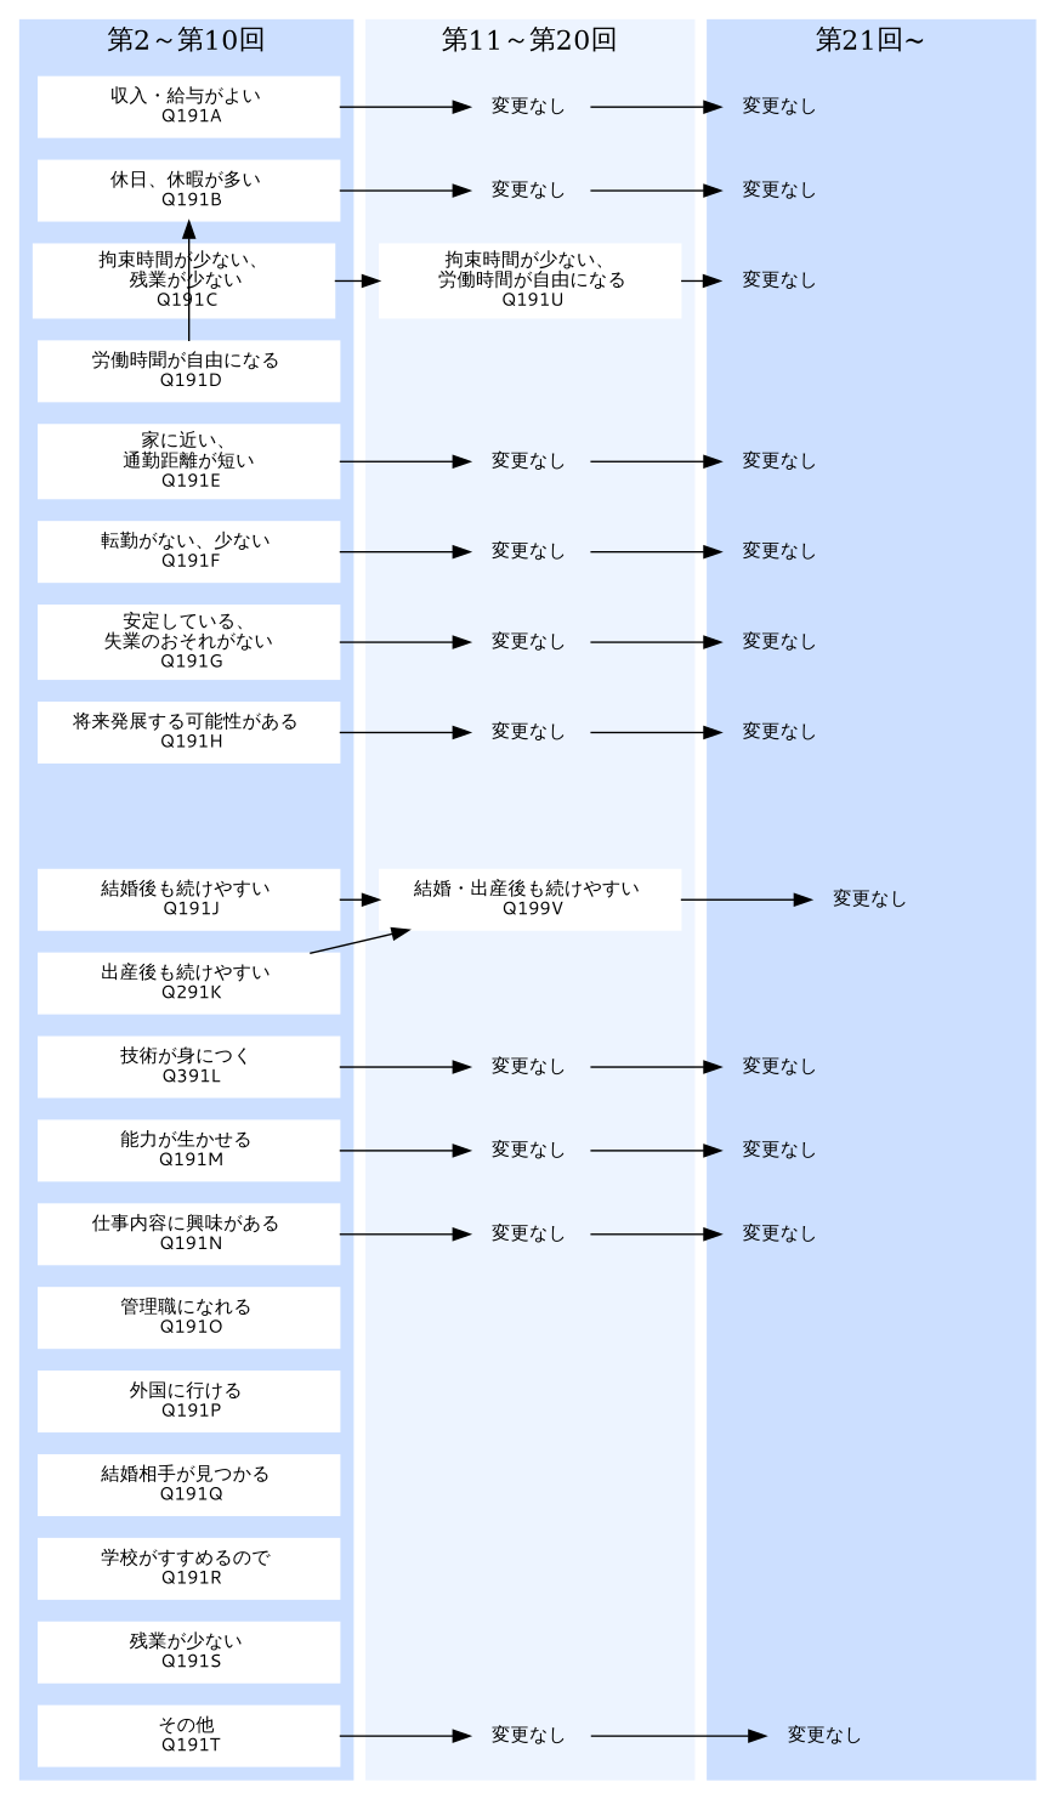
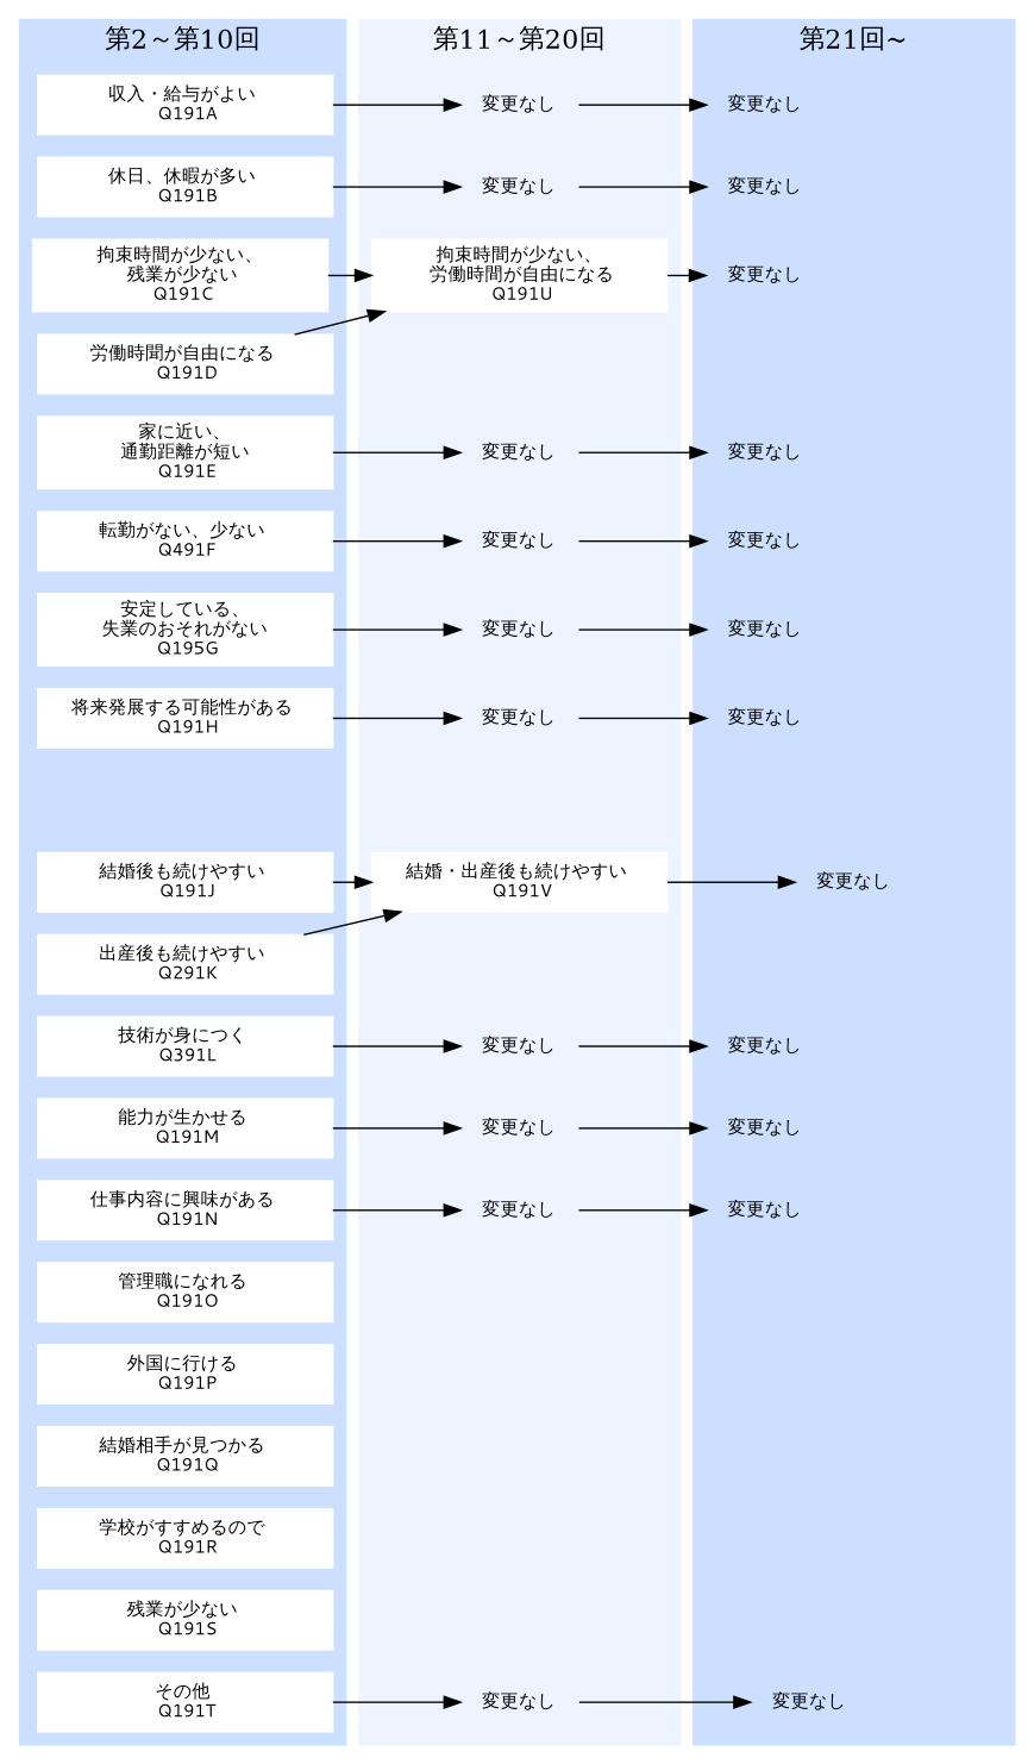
  digraph {
    compound=true
    newrank=true
    nodesep=.0
    rankdir=TB
    ranksep=.2
    splines=false
    node [color=white fontname="meiryo UI" fontsize=11 shape=box style=filled]
    edge [style=invis]
    n1 [label="収入・給与がよい \n Q191A" width=2.5]
    n2 [color=none label="変更なし" width=1.0]
    n3 [color=none label="変更なし" width=1.0]
    n4 [label="休日、休暇が多い \n Q191B" width=2.5]
    n5 [color=none label="変更なし" width=1.0]
    n6 [color=none label="変更なし" width=1.0]
    n7 [label="拘束時間が少ない、\n 残業が少ない\n Q191C" width=2.5]
    n8 [label="拘束時間が少ない、\n 労働時間が自由になる\n Q191U" width=2.5]
    n9 [color=none label="変更なし" width=1.0]
    n10 [label="労働時聞が自由になる \n Q191D" width=2.5]
    b4 [style=invis width=2.5]
    c4 [style=invis width=2.5]
    n13 [label="家に近い、\n 通勤距離が短い \n Q191E" width=2.5]
    n14 [color=none label="変更なし" width=1.0]
    n15 [color=none label="変更なし" width=1.0]
-   n16 [label="転勤がない、少ない \n Q191F" width=2.5]
+   n16 [label="転勤がない、少ない \n Q491F" width=2.5]
    n17 [color=none label="変更なし" width=1.0]
    n18 [color=none label="変更なし" width=1.0]
-   n19 [label="安定している、\n 失業のおそれがない \n Q191G" width=2.5]
+   n19 [label="安定している、\n 失業のおそれがない \n Q195G" width=2.5]
    n20 [color=none label="変更なし" width=1.0]
    n21 [color=none label="変更なし" width=1.0]
    n22 [label="将来発展する可能性がある \n Q191H" width=2.5]
    n23 [color=none label="変更なし" width=1.0]
    n24 [color=none label="変更なし" width=1.0]
    b9 [style=invis width=2.5]
    c9 [style=invis width=2.5]
    n27 [label="結婚後も続けやすい \n Q191J" width=2.5]
-   n28 [label="結婚・出産後も続けやすい \n Q199V" width=2.5]
+   n28 [label="結婚・出産後も続けやすい \n Q191V" width=2.5]
    n29 [color=none label="変更なし" width=1.0]
    n30 [label="出産後も続けやすい \n Q291K" width=2.5]
    b11 [style=invis width=2.5]
    c11 [style=invis width=2.5]
    n33 [label="技術が身につく \n Q391L" width=2.5]
    n34 [color=none label="変更なし" width=1.0]
    n35 [color=none label="変更なし" width=1.0]
    n36 [label="能力が生かせる \n Q191M" width=2.5]
    n37 [color=none label="変更なし" width=1.0]
    n38 [color=none label="変更なし" width=1.0]
    n39 [label="仕事内容に興味がある \n Q191N" width=2.5]
    n40 [color=none label="変更なし" width=1.0]
    n41 [color=none label="変更なし" width=1.0]
    n42 [label="管理職になれる \n Q191O" width=2.5]
    b15 [style=invis width=2.5]
    c15 [style=invis width=2.5]
    n45 [label="外国に行ける \n Q191P" width=2.5]
    b16 [style=invis width=2.5]
    c16 [style=invis width=2.5]
    n48 [label="結婚相手が見つかる \n Q191Q" width=2.5]
    b17 [style=invis width=2.5]
    c17 [style=invis width=2.5]
    n51 [label="学校がすすめるので \n Q191R" width=2.5]
    b18 [style=invis width=2.5]
    c18 [style=invis width=2.5]
    n54 [label="残業が少ない \n Q191S" width=2.5]
    b19 [style=invis width=2.5]
    c19 [style=invis width=2.5]
    n57 [label="その他 \n Q191T" width=2.5]
    n58 [color=none label="変更なし" width=1.0]
    n59 [color=none label="変更なし" width=1.0]
    subgraph sub_1 {
      rank=same
      n1
      n2
      n3
    }
    subgraph sub_2 {
      rank=same
      n4
      n5
      n6
    }
    subgraph sub_3 {
      rank=same
      n7
      n8
      n9
    }
    subgraph cluster_4 {
      color="#ccdfff"
      fontsize=16
      label="第21回~"
      style=filled
      n3
      n6
      n9
      c4
      n15
      n18
      n21
      n24
      c9
      n29
      c11
      n35
      n38
      n41
      c15
      c16
      c17
      c18
      c19
      n59
    }
    subgraph sub_5 {
      rank=same
      n10
      b4
      c4
    }
    subgraph sub_6 {
      rank=same
      n13
      n14
      n15
    }
    subgraph sub_7 {
      rank=same
      n16
      n17
      n18
    }
    subgraph cluster_8 {
      color="#edf4ff"
      fontsize=16
      label="第11～第20回"
      style=filled
      n2
      n5
      n8
      b4
      n14
      n17
      n20
      n23
      b9
      n28
      b11
      n34
      n37
      n40
      b15
      b16
      b17
      b18
      b19
      n58
    }
    subgraph sub_9 {
      rank=same
      n19
      n20
      n21
    }
    subgraph sub_10 {
      rank=same
      n22
      n23
      n24
    }
    subgraph sub_11 {
      rank=same
      b9
      c9
    }
    subgraph sub_12 {
      rank=same
      n27
      n28
      n29
    }
    subgraph sub_13 {
      rank=same
      n30
      b11
      c11
    }
    subgraph sub_14 {
      rank=same
      n33
      n34
      n35
    }
    subgraph sub_15 {
      rank=same
      n36
      n37
      n38
    }
    subgraph sub_16 {
      rank=same
      n39
      n40
      n41
    }
    subgraph sub_17 {
      rank=same
      n42
      b15
      c15
    }
    subgraph sub_18 {
      rank=same
      n45
      b16
      c16
    }
    subgraph sub_19 {
      rank=same
      n48
      b17
      c17
    }
    subgraph sub_20 {
      rank=same
      n51
      b18
      c18
    }
    subgraph sub_21 {
      rank=same
      n54
      b19
      c19
    }
    subgraph sub_22 {
      rank=same
      n57
      n58
      n59
    }
    subgraph cluster_23 {
      color="#ccdfff"
      fontsize=16
      label="第2～第10回"
      style=filled
      n1
      n4
      n7
      n10
      n13
      n16
      n19
      n22
      n27
      n30
      n33
      n36
      n39
      n42
      n45
      n48
      n51
      n54
      n57
    }
    n1 -> n2 [style=""]
    n1 -> n4
    n2 -> n3 [style=""]
    n2 -> n5
    n3 -> n6
    n4 -> n5 [style=""]
    n4 -> n7
    n5 -> n6 [style=""]
    n5 -> n8
    n6 -> n9
    n7 -> n8 [style=""]
    n7 -> n10
    n8 -> n9 [style=""]
    n8 -> b4
    n9 -> c4
-   n10 -> n4 [style=""]
+   n10 -> n8 [style=""]
    n10 -> n13
    b4 -> n14
    c4 -> n15
    n13 -> n14 [style=""]
    n13 -> n16
    n14 -> n15 [style=""]
    n14 -> n17
    n15 -> n18
    n16 -> n17 [style=""]
    n16 -> n19
    n17 -> n18 [style=""]
    n17 -> n20
    n18 -> n21
    n19 -> n20 [style=""]
    n19 -> n22
    n20 -> n21 [style=""]
    n20 -> n23
    n21 -> n24
    n22 -> n23 [style=""]
    n23 -> n24 [style=""]
    n23 -> b9
    n24 -> c9
    b9 -> n28
    c9 -> n29
    n27 -> n28 [style=""]
    n27 -> n30
    n28 -> n29 [style=""]
    n28 -> b11
    n29 -> c11
    n30 -> n28 [style=""]
    n30 -> n33
    b11 -> n34
    c11 -> n35
    n33 -> n34 [style=""]
    n33 -> n36
    n34 -> n35 [style=""]
    n34 -> n37
    n35 -> n38
    n36 -> n37 [style=""]
    n36 -> n39
    n37 -> n38 [style=""]
    n37 -> n40
    n38 -> n41
    n39 -> n40 [style=""]
    n39 -> n42
    n40 -> n41 [style=""]
    n40 -> b15
    n41 -> c15
    n42 -> n45
    b15 -> b16
    c15 -> c16
    n45 -> n48
    b16 -> b17
    c16 -> c17
    n48 -> n51
    b17 -> b18
    c17 -> c18
    n51 -> n54
    b18 -> b19
    c18 -> c19
    n54 -> n57
    b19 -> n58
    c19 -> n59
    n57 -> n58 [style=""]
    n58 -> n59 [style=""]
  }
